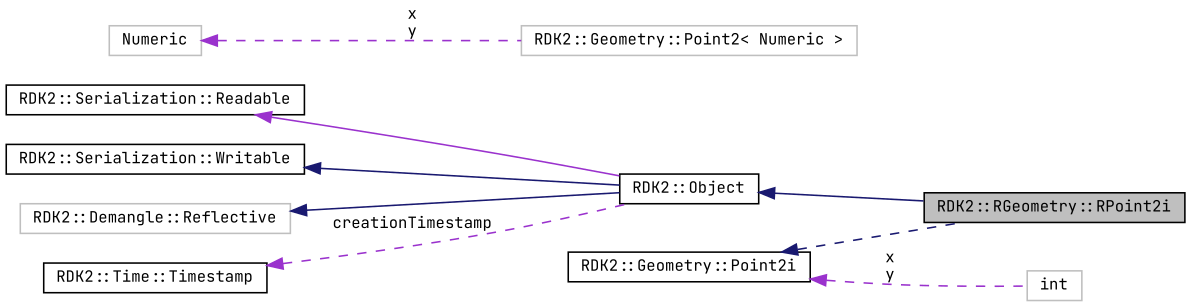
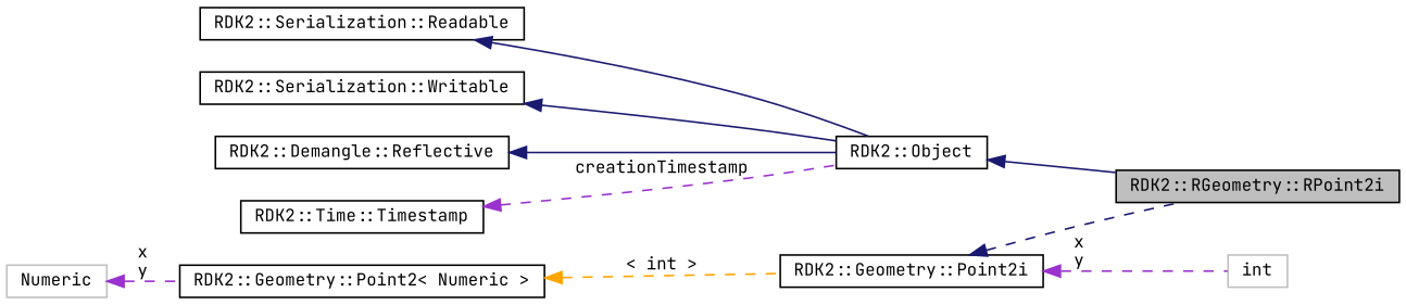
  digraph {
    fontname="JetBrains Mono"
    rankdir=LR
    node [color=black fillcolor=white fontname="JetBrains Mono" fontsize=10 shape=record style=filled]
    edge [color=midnightblue dir=back fontname="JetBrains Mono" fontsize=10 labelfontname="FreeSans.ttf" labelfontsize=10 style=dashed]
    n1 [fillcolor=grey75 fontcolor=black height=0.2 label="RDK2::RGeometry::RPoint2i" width=0.4]
    n2 [height=0.2 label="RDK2::Object" width=0.4]
    n3 [height=0.2 label="RDK2::Serialization::Readable" width=0.4]
    n4 [height=0.2 label="RDK2::Serialization::Writable" width=0.4]
-   n5 [color=grey75 height=0.2 label="RDK2::Demangle::Reflective" width=0.4]
+   n5 [height=0.2 label="RDK2::Demangle::Reflective" width=0.4]
    n6 [height=0.2 label="RDK2::Time::Timestamp" width=0.4]
    n7 [height=0.2 label="RDK2::Geometry::Point2i" width=0.4]
    n8 [color=grey75 height=0.2 label=int width=0.4]
-   n9 [color=grey75 height=0.2 label="RDK2::Geometry::Point2\< Numeric \>" width=0.4]
+   n9 [height=0.2 label="RDK2::Geometry::Point2\< Numeric \>" width=0.4]
    n10 [color=grey75 height=0.2 label=Numeric width=0.4]
    n2 -> n1 [style=solid]
-   n3 -> n2 [color=darkorchid3 style=solid]
+   n3 -> n2 [style=solid]
    n4 -> n2 [style=solid]
    n5 -> n2 [style=solid]
    n6 -> n2 [color=darkorchid3 label=creationTimestamp]
    n7 -> n1
    n7 -> n8 [color=darkorchid3 label="x\ny"]
+   n9 -> n7 [color=orange label="\< int \>"]
    n10 -> n9 [color=darkorchid3 label="x\ny"]
  }
